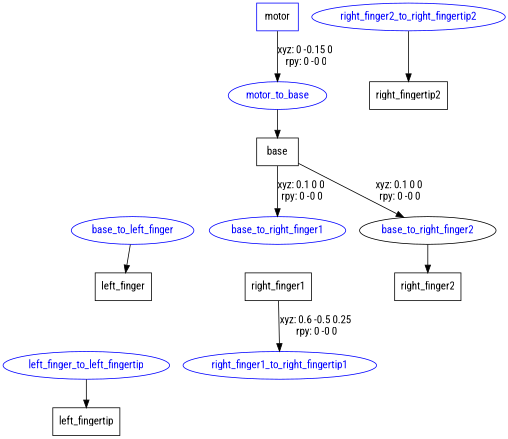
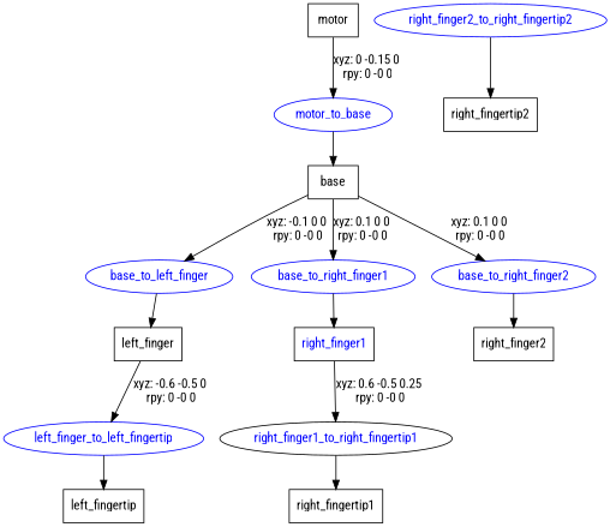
  digraph {
    fontname="Roboto Condensed"
    node [fontname="Roboto Condensed" shape=box]
    edge [fontname="Roboto Condensed"]
-   n1 [label=motor color=blue]
+   n1 [label=motor]
    motor_to_base [color=blue fontcolor=blue shape=ellipse]
    n3 [label=base]
    base_to_left_finger [color=blue fontcolor=blue shape=ellipse]
    base_to_right_finger1 [color=blue fontcolor=blue shape=ellipse]
-   base_to_right_finger2 [color=black fontcolor=blue shape=ellipse]
+   base_to_right_finger2 [color=blue fontcolor=blue shape=ellipse]
    n7 [label=left_finger]
-   n8 [label=right_finger1]
+   n8 [label=right_finger1 fontcolor=blue]
    n9 [label=right_finger2]
    left_finger_to_left_fingertip [color=blue fontcolor=blue shape=ellipse]
    n11 [label=left_fingertip]
-   right_finger1_to_right_fingertip1 [color=blue fontcolor=blue shape=ellipse]
+   right_finger1_to_right_fingertip1 [color=black fontcolor=blue shape=ellipse]
+   n13 [label=right_fingertip1]
    right_finger2_to_right_fingertip2 [color=blue fontcolor=blue shape=ellipse]
    n15 [label=right_fingertip2]
    n1 -> motor_to_base [label="xyz: 0 -0.15 0 \nrpy: 0 -0 0"]
    motor_to_base -> n3
+   n3 -> base_to_left_finger [label="xyz: -0.1 0 0 \nrpy: 0 -0 0"]
    n3 -> base_to_right_finger1 [label="xyz: 0.1 0 0 \nrpy: 0 -0 0"]
    n3 -> base_to_right_finger2 [label="xyz: 0.1 0 0 \nrpy: 0 -0 0"]
    base_to_left_finger -> n7
+   base_to_right_finger1 -> n8
    base_to_right_finger2 -> n9
+   n7 -> left_finger_to_left_fingertip [label="xyz: -0.6 -0.5 0 \nrpy: 0 -0 0"]
    n8 -> right_finger1_to_right_fingertip1 [label="xyz: 0.6 -0.5 0.25 \nrpy: 0 -0 0"]
    left_finger_to_left_fingertip -> n11
+   right_finger1_to_right_fingertip1 -> n13
    right_finger2_to_right_fingertip2 -> n15
  }
